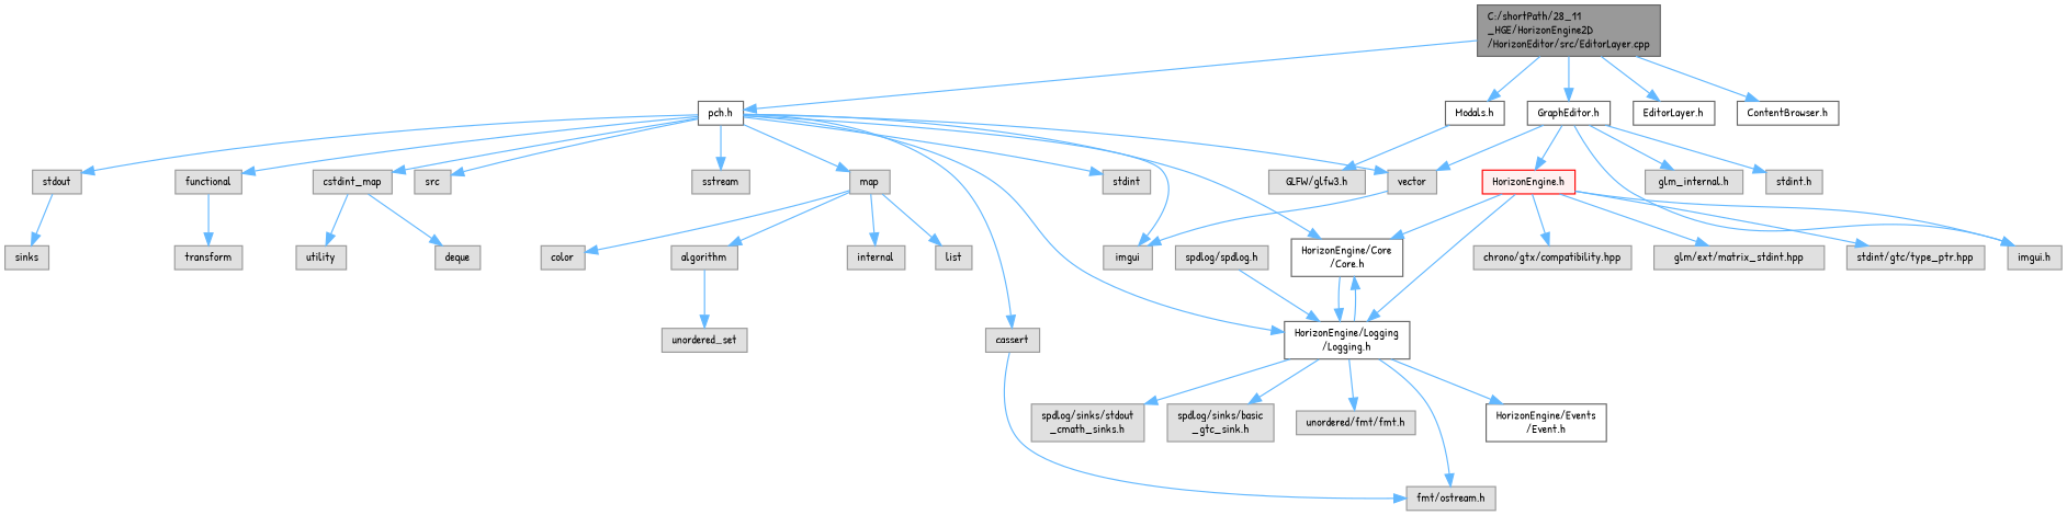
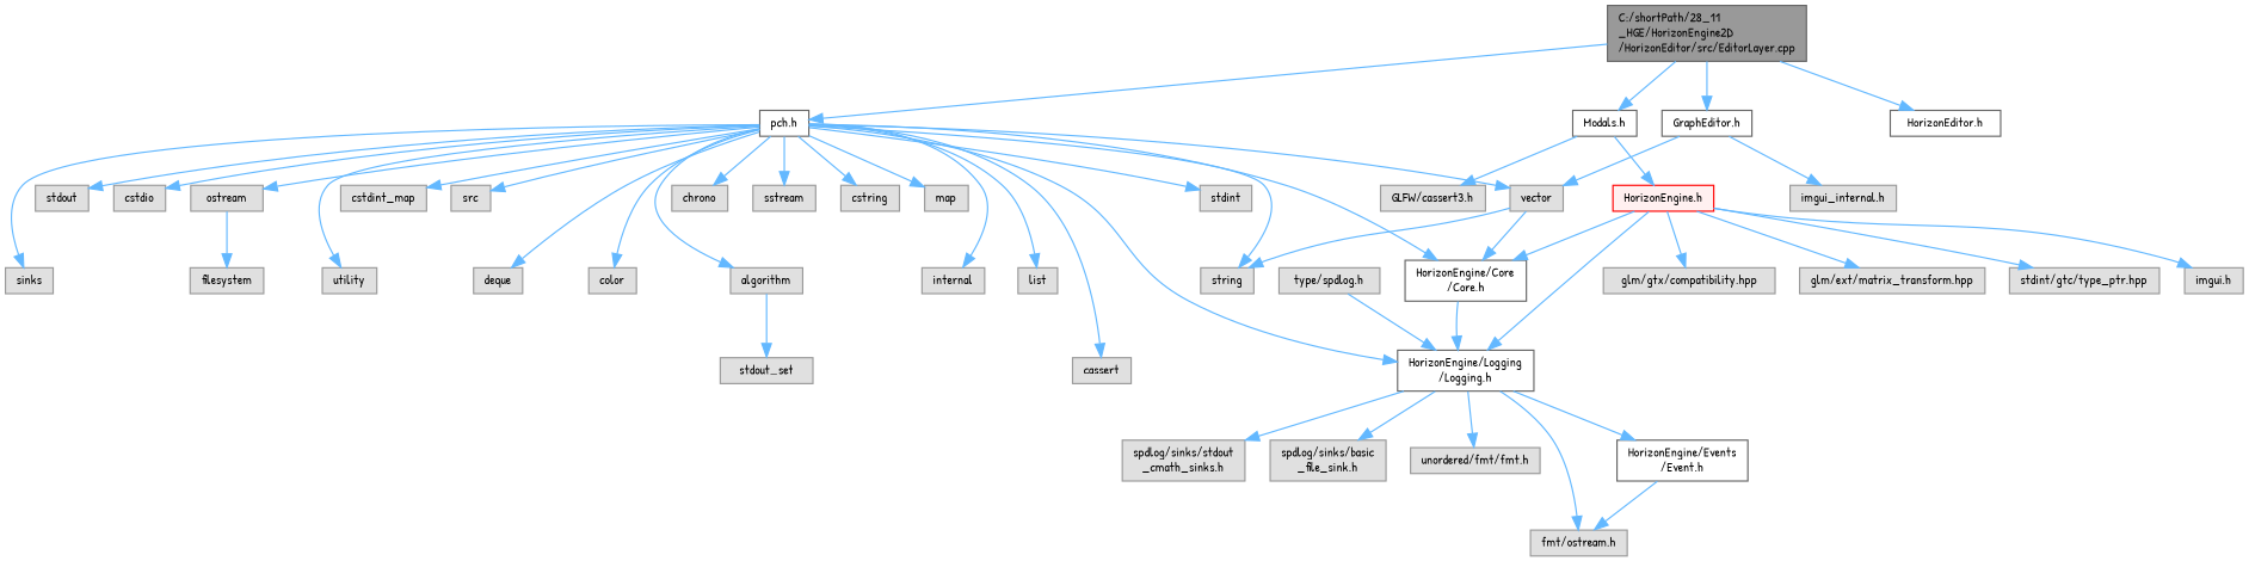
  digraph {
    fontname="Patrick Hand"
    node [color=grey60 fillcolor="#E0E0E0" fontname="Patrick Hand" fontsize=10 shape=box style=filled]
    edge [color=steelblue1 fontname="Patrick Hand" fontsize=10 labelfontname=Helvetica labelfontsize=10 style=solid]
    n1 [color=gray40 fillcolor=grey60 fontcolor=black height=0.2 label="C:/shortPath/28_11\l_HGE/HorizonEngine2D\l/HorizonEditor/src/EditorLayer.cpp" width=0.4]
    n2 [color=grey40 fillcolor=white height=0.2 label="pch.h" width=0.4]
-   n3 [color=grey40 fillcolor=white height=0.2 label="EditorLayer.h" width=0.4]
    n4 [color=grey40 fillcolor=white height=0.2 label="GraphEditor.h" width=0.4]
    n5 [color=grey40 fillcolor=white height=0.2 label="Modals.h" width=0.4]
-   n6 [color=grey40 fillcolor=white height=0.2 label="ContentBrowser.h" width=0.4]
+   n6 [color=grey40 fillcolor=white height=0.2 label="HorizonEditor.h" width=0.4]
+   n7 [height=0.2 label=cstdio width=0.4]
    n8 [height=0.2 label=stdout width=0.4]
    n9 [height=0.2 label=src width=0.4]
+   n10 [height=0.2 label=cstring width=0.4]
    n11 [height=0.2 label=color width=0.4]
    n12 [height=0.2 label=stdint width=0.4]
    n13 [height=0.2 label=cassert width=0.4]
    n14 [height=0.2 label=sinks width=0.4]
    n15 [height=0.2 label=algorithm width=0.4]
-   n16 [height=0.2 label=functional width=0.4]
+   n16 [height=0.2 label=ostream width=0.4]
    n17 [height=0.2 label=utility width=0.4]
+   n18 [height=0.2 label=chrono width=0.4]
    n19 [height=0.2 label=sstream width=0.4]
    n20 [height=0.2 label=internal width=0.4]
    n21 [height=0.2 label=vector width=0.4]
-   n22 [height=0.2 label=imgui width=0.4]
+   n22 [height=0.2 label=string width=0.4]
    n23 [height=0.2 label=deque width=0.4]
    n24 [height=0.2 label=list width=0.4]
    n25 [height=0.2 label=map width=0.4]
    n26 [height=0.2 label=cstdint_map width=0.4]
    n27 [color=grey40 fillcolor=white height=0.2 label="HorizonEngine/Logging\l/Logging.h" width=0.4]
    n28 [color=grey40 fillcolor=white height=0.2 label="HorizonEngine/Core\l/Core.h" width=0.4]
    n29 [height=0.2 label="imgui.h" width=0.4]
-   n30 [height=0.2 label="glm_internal.h" width=0.4]
-   n31 [height=0.2 label="stdint.h" width=0.4]
+   n30 [height=0.2 label="imgui_internal.h" width=0.4]
    n32 [color=red fillcolor="#FFF0F0" height=0.2 label="HorizonEngine.h" width=0.4]
-   n33 [height=0.2 label="GLFW/glfw3.h" width=0.4]
-   n34 [height=0.2 label=unordered_set width=0.4]
-   n35 [height=0.2 label=transform width=0.4]
+   n33 [height=0.2 label="GLFW/cassert3.h" width=0.4]
+   n34 [height=0.2 label=stdout_set width=0.4]
+   n35 [height=0.2 label=filesystem width=0.4]
    n36 [height=0.2 label="spdlog/sinks/stdout\l_cmath_sinks.h" width=0.4]
-   n37 [height=0.2 label="spdlog/sinks/basic\l_gtc_sink.h" width=0.4]
+   n37 [height=0.2 label="spdlog/sinks/basic\l_file_sink.h" width=0.4]
    n38 [height=0.2 label="unordered/fmt/fmt.h" width=0.4]
    n39 [height=0.2 label="fmt/ostream.h" width=0.4]
    n40 [color=grey40 fillcolor=white height=0.2 label="HorizonEngine/Events\l/Event.h" width=0.4]
-   n41 [height=0.2 label="spdlog/spdlog.h" width=0.4]
-   n42 [height=0.2 label="glm/ext/matrix_stdint.hpp" width=0.4]
+   n41 [height=0.2 label="type/spdlog.h" width=0.4]
+   n42 [height=0.2 label="glm/ext/matrix_transform.hpp" width=0.4]
    n43 [height=0.2 label="stdint/gtc/type_ptr.hpp" width=0.4]
-   n44 [height=0.2 label="chrono/gtx/compatibility.hpp" width=0.4]
+   n44 [height=0.2 label="glm/gtx/compatibility.hpp" width=0.4]
    n1 -> n2
-   n1 -> n3
    n1 -> n4
    n1 -> n5
    n1 -> n6
+   n2 -> n7
    n2 -> n8
    n2 -> n9
-   n25 -> n11
+   n2 -> n10
+   n2 -> n11
    n2 -> n12
    n2 -> n13
-   n8 -> n14
-   n25 -> n15
+   n2 -> n14
+   n2 -> n15
    n2 -> n16
-   n26 -> n17
+   n2 -> n17
+   n2 -> n18
    n2 -> n19
-   n25 -> n20
+   n2 -> n20
    n2 -> n21
    n2 -> n22
-   n26 -> n23
-   n25 -> n24
+   n2 -> n23
+   n2 -> n24
    n2 -> n25
    n2 -> n26
    n2 -> n27
    n2 -> n28
    n4 -> n21
-   n4 -> n29
    n4 -> n30
-   n4 -> n31
-   n4 -> n32
+   n5 -> n32
    n5 -> n33
    n15 -> n34
    n16 -> n35
    n21 -> n22
-   n27 -> n28
+   n21 -> n28
    n27 -> n36
    n27 -> n37
    n27 -> n38
    n27 -> n39
    n27 -> n40
    n28 -> n27
    n32 -> n27
    n32 -> n28
    n32 -> n29
    n32 -> n42
    n32 -> n43
    n32 -> n44
-   n13 -> n39
+   n40 -> n39
    n41 -> n27
  }
